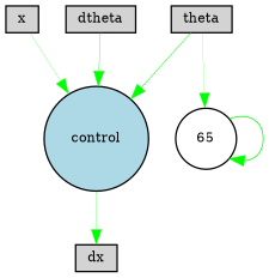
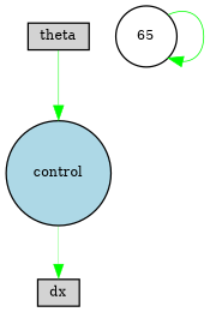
  digraph {
    node [fillcolor=lightgray fontsize=9 shape=box style=filled]
    edge [color=green style=solid]
-   x [height=0.2 width=0.2]
    control [fillcolor=lightblue height=0.2 shape=circle width=0.2]
    dx [height=0.2 width=0.2]
    theta [height=0.2 width=0.2]
    n5 [height=0.2 label=65 shape=circle width=0.2 fillcolor="" style=""]
-   dtheta [height=0.2 width=0.2]
-   x -> control [penwidth=0.15989627740706824]
    control -> dx [penwidth=0.19982649155602483]
    theta -> control [penwidth=0.3839347120556609]
-   theta -> n5 [penwidth=0.1290550516481836]
    n5 -> n5 [penwidth=0.5931780386651457]
-   dtheta -> control [penwidth=0.2794267745724113]
  }
